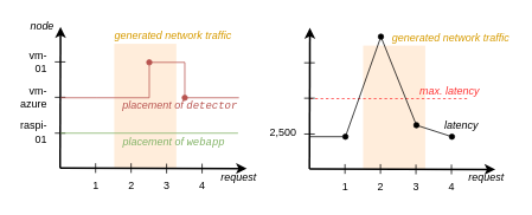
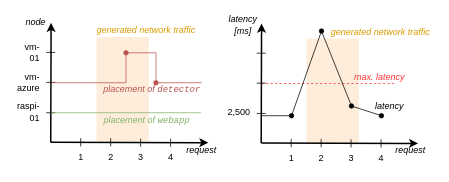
  <mxCell id="0" />
  <mxCell id="1" parent="0" />
  <mxCell id="2" value="" style="group" parent="1" vertex="1" connectable="0"><mxGeometry x="302" y="23" width="273.5" height="198" as="geometry" /></mxCell>
  <mxCell id="3" value="" style="rounded=0;whiteSpace=wrap;html=1;fillColor=#ffe6cc;strokeColor=none;opacity=70;" parent="2" vertex="1"><mxGeometry x="106" y="28" width="70" height="140" as="geometry" /></mxCell>
  <mxCell id="4" value="" style="endArrow=none;html=1;dashed=1;strokeColor=#FF3333;fontColor=#D79B00;fillColor=#f8cecc;strokeWidth=1;" parent="2" edge="1"><mxGeometry width="50" height="50" relative="1" as="geometry"><mxPoint x="46" y="88" as="sourcePoint" /><mxPoint x="226" y="88" as="targetPoint" /></mxGeometry></mxCell>
  <mxCell id="5" value="" style="endArrow=classic;html=1;strokeWidth=2;" parent="2" edge="1"><mxGeometry width="50" height="50" relative="1" as="geometry"><mxPoint x="45.5" y="167.5" as="sourcePoint" /><mxPoint x="46" y="8" as="targetPoint" /></mxGeometry></mxCell>
  <mxCell id="6" value="2,500" style="text;html=1;strokeColor=none;fillColor=none;align=right;verticalAlign=middle;whiteSpace=wrap;rounded=0;fontFamily=Helvetica;" parent="2" vertex="1"><mxGeometry x="2.5" y="117" width="30" height="20" as="geometry" /></mxCell>
  <mxCell id="7" value="" style="endArrow=none;html=1;strokeWidth=1;fontFamily=Courier New;arcSize=20;" parent="2" edge="1"><mxGeometry width="50" height="50" relative="1" as="geometry"><mxPoint x="85.5" y="173" as="sourcePoint" /><mxPoint x="85.5" y="162" as="targetPoint" /></mxGeometry></mxCell>
  <mxCell id="8" value="1" style="text;html=1;strokeColor=none;fillColor=none;align=center;verticalAlign=middle;whiteSpace=wrap;rounded=0;fontFamily=Helvetica;" parent="2" vertex="1"><mxGeometry x="75.5" y="178" width="20" height="20" as="geometry" /></mxCell>
  <mxCell id="9" value="2" style="text;html=1;strokeColor=none;fillColor=none;align=center;verticalAlign=middle;whiteSpace=wrap;rounded=0;fontFamily=Helvetica;" parent="2" vertex="1"><mxGeometry x="115.5" y="178" width="20" height="20" as="geometry" /></mxCell>
  <mxCell id="10" value="3" style="text;html=1;strokeColor=none;fillColor=none;align=center;verticalAlign=middle;whiteSpace=wrap;rounded=0;fontFamily=Helvetica;" parent="2" vertex="1"><mxGeometry x="155.5" y="178" width="20" height="20" as="geometry" /></mxCell>
  <mxCell id="11" value="4" style="text;html=1;strokeColor=none;fillColor=none;align=center;verticalAlign=middle;whiteSpace=wrap;rounded=0;fontFamily=Helvetica;" parent="2" vertex="1"><mxGeometry x="195.5" y="178" width="20" height="20" as="geometry" /></mxCell>
  <mxCell id="12" value="" style="endArrow=classic;html=1;strokeWidth=2;" parent="2" edge="1"><mxGeometry width="50" height="50" relative="1" as="geometry"><mxPoint x="45.5" y="167.5" as="sourcePoint" /><mxPoint x="255" y="168" as="targetPoint" /></mxGeometry></mxCell>
+ <mxCell id="13" value="latency [ms]" style="text;html=1;strokeColor=none;fillColor=none;align=center;verticalAlign=middle;whiteSpace=wrap;rounded=0;fontStyle=2" parent="2" vertex="1"><mxGeometry width="43" height="20" as="geometry" /></mxCell>
  <mxCell id="14" value="" style="endArrow=none;html=1;strokeWidth=1;fontFamily=Courier New;arcSize=20;" parent="2" edge="1"><mxGeometry width="50" height="50" relative="1" as="geometry"><mxPoint x="125.5" y="173" as="sourcePoint" /><mxPoint x="125.5" y="162" as="targetPoint" /></mxGeometry></mxCell>
  <mxCell id="15" value="" style="endArrow=none;html=1;strokeWidth=1;fontFamily=Courier New;arcSize=20;" parent="2" edge="1"><mxGeometry width="50" height="50" relative="1" as="geometry"><mxPoint x="205.5" y="173.5" as="sourcePoint" /><mxPoint x="205.5" y="162.5" as="targetPoint" /></mxGeometry></mxCell>
  <mxCell id="16" value="" style="endArrow=none;html=1;strokeWidth=1;fontFamily=Courier New;arcSize=20;" parent="2" edge="1"><mxGeometry width="50" height="50" relative="1" as="geometry"><mxPoint x="165.5" y="173.5" as="sourcePoint" /><mxPoint x="165.5" y="162.5" as="targetPoint" /></mxGeometry></mxCell>
  <mxCell id="17" value="" style="endArrow=none;html=1;strokeWidth=1;fontFamily=Courier New;arcSize=20;" parent="2" edge="1"><mxGeometry width="50" height="50" relative="1" as="geometry"><mxPoint x="39.5" y="128" as="sourcePoint" /><mxPoint x="51.5" y="128" as="targetPoint" /></mxGeometry></mxCell>
  <mxCell id="18" value="" style="endArrow=none;html=1;strokeWidth=1;fontFamily=Courier New;arcSize=20;" parent="2" edge="1"><mxGeometry width="50" height="50" relative="1" as="geometry"><mxPoint x="39.5" y="87.5" as="sourcePoint" /><mxPoint x="51.5" y="87.5" as="targetPoint" /></mxGeometry></mxCell>
  <mxCell id="19" value="" style="endArrow=none;html=1;strokeWidth=1;fontFamily=Courier New;arcSize=20;" parent="2" edge="1"><mxGeometry width="50" height="50" relative="1" as="geometry"><mxPoint x="39.5" y="47.5" as="sourcePoint" /><mxPoint x="51.5" y="47.5" as="targetPoint" /></mxGeometry></mxCell>
  <mxCell id="20" value="" style="endArrow=none;html=1;fontFamily=Helvetica;fontSize=10;fontColor=#82B366;startArrow=oval;startFill=1;" parent="2" edge="1"><mxGeometry width="50" height="50" relative="1" as="geometry"><mxPoint x="86" y="131" as="sourcePoint" /><mxPoint x="46" y="131" as="targetPoint" /></mxGeometry></mxCell>
  <mxCell id="21" value="" style="endArrow=none;html=1;fontFamily=Helvetica;fontSize=10;fontColor=#82B366;startArrow=oval;startFill=1;" parent="2" edge="1"><mxGeometry width="50" height="50" relative="1" as="geometry"><mxPoint x="126" y="18" as="sourcePoint" /><mxPoint x="86" y="131" as="targetPoint" /></mxGeometry></mxCell>
  <mxCell id="22" value="" style="endArrow=none;html=1;fontFamily=Helvetica;fontSize=10;fontColor=#82B366;startArrow=oval;startFill=1;" parent="2" edge="1"><mxGeometry width="50" height="50" relative="1" as="geometry"><mxPoint x="166" y="118" as="sourcePoint" /><mxPoint x="126" y="18" as="targetPoint" /></mxGeometry></mxCell>
  <mxCell id="23" value="" style="endArrow=none;html=1;fontFamily=Helvetica;fontSize=10;fontColor=#82B366;startArrow=oval;startFill=1;" parent="2" edge="1"><mxGeometry width="50" height="50" relative="1" as="geometry"><mxPoint x="206" y="131" as="sourcePoint" /><mxPoint x="166" y="118" as="targetPoint" /></mxGeometry></mxCell>
  <mxCell id="24" value="generated network traffic" style="text;html=1;align=center;verticalAlign=middle;whiteSpace=wrap;rounded=0;fontColor=#D79B00;fontStyle=2" parent="2" vertex="1"><mxGeometry x="135.5" y="10" width="138" height="20" as="geometry" /></mxCell>
  <mxCell id="25" value="max. latency" style="text;html=1;align=center;verticalAlign=middle;whiteSpace=wrap;rounded=0;fontColor=#FF3333;fontStyle=2" parent="2" vertex="1"><mxGeometry x="165.5" y="70" width="75" height="20" as="geometry" /></mxCell>
  <mxCell id="26" value="latency" style="text;html=1;align=center;verticalAlign=middle;whiteSpace=wrap;rounded=0;fontColor=#000000;fontStyle=2" parent="2" vertex="1"><mxGeometry x="192" y="109" width="50" height="20" as="geometry" /></mxCell>
  <mxCell id="27" value="request" style="text;html=1;strokeColor=none;fillColor=none;align=left;verticalAlign=middle;whiteSpace=wrap;rounded=0;fontStyle=2" parent="2" vertex="1"><mxGeometry x="223" y="167" width="29" height="20" as="geometry" /></mxCell>
  <mxCell id="28" value="" style="group" parent="1" vertex="1" connectable="0"><mxGeometry x="20" y="20" width="266.5" height="200" as="geometry" /></mxCell>
  <mxCell id="29" value="" style="rounded=0;whiteSpace=wrap;html=1;fillColor=#ffe6cc;strokeColor=none;opacity=70;" parent="28" vertex="1"><mxGeometry x="107.5" y="29" width="70" height="140" as="geometry" /></mxCell>
  <mxCell id="30" value="" style="endArrow=classic;html=1;strokeWidth=2;" parent="28" edge="1"><mxGeometry width="50" height="50" relative="1" as="geometry"><mxPoint x="46.5" y="169.5" as="sourcePoint" /><mxPoint x="47" y="10" as="targetPoint" /></mxGeometry></mxCell>
  <mxCell id="31" value="raspi-01" style="text;html=1;strokeColor=none;fillColor=none;align=right;verticalAlign=middle;whiteSpace=wrap;rounded=0;fontFamily=Helvetica;fontSize=12;" parent="28" vertex="1"><mxGeometry y="119" width="34" height="20" as="geometry" /></mxCell>
  <mxCell id="32" value="vm-01" style="text;html=1;strokeColor=none;fillColor=none;align=right;verticalAlign=middle;whiteSpace=wrap;rounded=0;fontFamily=Helvetica;fontSize=12;" parent="28" vertex="1"><mxGeometry x="10" y="40" width="24" height="20" as="geometry" /></mxCell>
  <mxCell id="33" value="vm-azure" style="text;html=1;strokeColor=none;fillColor=none;align=right;verticalAlign=middle;whiteSpace=wrap;rounded=0;fontFamily=Helvetica;fontSize=12;" parent="28" vertex="1"><mxGeometry y="80" width="34" height="20" as="geometry" /></mxCell>
  <mxCell id="34" value="" style="endArrow=none;html=1;strokeWidth=1;fontFamily=Courier New;arcSize=20;" parent="28" edge="1"><mxGeometry width="50" height="50" relative="1" as="geometry"><mxPoint x="86.5" y="175" as="sourcePoint" /><mxPoint x="86.5" y="164" as="targetPoint" /></mxGeometry></mxCell>
  <mxCell id="35" value="1" style="text;html=1;strokeColor=none;fillColor=none;align=center;verticalAlign=middle;whiteSpace=wrap;rounded=0;fontFamily=Helvetica;" parent="28" vertex="1"><mxGeometry x="76.5" y="180" width="20" height="20" as="geometry" /></mxCell>
  <mxCell id="36" value="2" style="text;html=1;strokeColor=none;fillColor=none;align=center;verticalAlign=middle;whiteSpace=wrap;rounded=0;fontFamily=Helvetica;" parent="28" vertex="1"><mxGeometry x="116.5" y="180" width="20" height="20" as="geometry" /></mxCell>
  <mxCell id="37" value="3" style="text;html=1;strokeColor=none;fillColor=none;align=center;verticalAlign=middle;whiteSpace=wrap;rounded=0;fontFamily=Helvetica;" parent="28" vertex="1"><mxGeometry x="156.5" y="180" width="20" height="20" as="geometry" /></mxCell>
  <mxCell id="38" value="4" style="text;html=1;strokeColor=none;fillColor=none;align=center;verticalAlign=middle;whiteSpace=wrap;rounded=0;fontFamily=Helvetica;" parent="28" vertex="1"><mxGeometry x="196.5" y="180" width="20" height="20" as="geometry" /></mxCell>
  <mxCell id="39" value="" style="endArrow=classic;html=1;strokeWidth=2;" parent="28" edge="1"><mxGeometry width="50" height="50" relative="1" as="geometry"><mxPoint x="46.5" y="169.5" as="sourcePoint" /><mxPoint x="257" y="170" as="targetPoint" /></mxGeometry></mxCell>
  <mxCell id="40" value="node" style="text;html=1;strokeColor=none;fillColor=none;align=center;verticalAlign=middle;whiteSpace=wrap;rounded=0;fontStyle=2" parent="28" vertex="1"><mxGeometry x="9.5" width="33" height="20" as="geometry" /></mxCell>
  <mxCell id="41" value="request" style="text;html=1;strokeColor=none;fillColor=none;align=left;verticalAlign=middle;whiteSpace=wrap;rounded=0;fontStyle=2" parent="28" vertex="1"><mxGeometry x="225.5" y="170" width="29" height="20" as="geometry" /></mxCell>
  <mxCell id="42" value="" style="endArrow=none;html=1;strokeWidth=1;fontFamily=Courier New;arcSize=20;" parent="28" edge="1"><mxGeometry width="50" height="50" relative="1" as="geometry"><mxPoint x="126.5" y="175" as="sourcePoint" /><mxPoint x="126.5" y="164" as="targetPoint" /></mxGeometry></mxCell>
  <mxCell id="43" value="" style="endArrow=none;html=1;strokeWidth=1;fontFamily=Courier New;arcSize=20;" parent="28" edge="1"><mxGeometry width="50" height="50" relative="1" as="geometry"><mxPoint x="206.5" y="175.5" as="sourcePoint" /><mxPoint x="206.5" y="164.5" as="targetPoint" /></mxGeometry></mxCell>
  <mxCell id="44" value="" style="endArrow=none;html=1;strokeWidth=1;fontFamily=Courier New;arcSize=20;" parent="28" edge="1"><mxGeometry width="50" height="50" relative="1" as="geometry"><mxPoint x="166.5" y="175.5" as="sourcePoint" /><mxPoint x="166.5" y="164.5" as="targetPoint" /></mxGeometry></mxCell>
  <mxCell id="45" value="" style="endArrow=none;html=1;strokeWidth=1;fontFamily=Courier New;arcSize=20;" parent="28" edge="1"><mxGeometry width="50" height="50" relative="1" as="geometry"><mxPoint x="40.5" y="89.5" as="sourcePoint" /><mxPoint x="52.5" y="89.5" as="targetPoint" /></mxGeometry></mxCell>
  <mxCell id="46" value="" style="endArrow=none;html=1;strokeWidth=1;fontFamily=Courier New;arcSize=20;" parent="28" edge="1"><mxGeometry width="50" height="50" relative="1" as="geometry"><mxPoint x="40.5" y="49.5" as="sourcePoint" /><mxPoint x="52.5" y="49.5" as="targetPoint" /></mxGeometry></mxCell>
  <mxCell id="47" value="" style="endArrow=none;html=1;strokeWidth=1;fontFamily=Courier New;startArrow=oval;startFill=1;strokeColor=#b85450;fillColor=#f8cecc;rounded=0;" parent="28" edge="1"><mxGeometry width="50" height="50" relative="1" as="geometry"><mxPoint x="47" y="90" as="sourcePoint" /><mxPoint x="47" y="90" as="targetPoint" /><Array as="points" /></mxGeometry></mxCell>
  <mxCell id="48" value="" style="endArrow=none;html=1;strokeWidth=1;fontFamily=Courier New;arcSize=20;" parent="28" edge="1"><mxGeometry width="50" height="50" relative="1" as="geometry"><mxPoint x="40.5" y="130" as="sourcePoint" /><mxPoint x="52.5" y="130" as="targetPoint" /></mxGeometry></mxCell>
  <mxCell id="49" value="" style="endArrow=none;html=1;strokeWidth=1;fontFamily=Courier New;startArrow=oval;startFill=1;strokeColor=#82b366;fillColor=#d5e8d4;rounded=0;" parent="28" edge="1"><mxGeometry width="50" height="50" relative="1" as="geometry"><mxPoint x="47" y="130" as="sourcePoint" /><mxPoint x="47" y="130" as="targetPoint" /><Array as="points" /></mxGeometry></mxCell>
  <mxCell id="50" value="" style="endArrow=none;html=1;strokeWidth=1;fontFamily=Courier New;startArrow=oval;startFill=1;strokeColor=#b85450;fillColor=#f8cecc;rounded=0;" parent="28" edge="1"><mxGeometry width="50" height="50" relative="1" as="geometry"><mxPoint x="187" y="90" as="sourcePoint" /><mxPoint x="187" y="50" as="targetPoint" /><Array as="points" /></mxGeometry></mxCell>
  <mxCell id="51" value="" style="endArrow=none;html=1;strokeWidth=1;fontFamily=Courier New;startArrow=none;startFill=0;strokeColor=#b85450;fillColor=#f8cecc;rounded=0;" parent="28" edge="1"><mxGeometry width="50" height="50" relative="1" as="geometry"><mxPoint x="248" y="90" as="sourcePoint" /><mxPoint x="187" y="90" as="targetPoint" /><Array as="points" /></mxGeometry></mxCell>
  <mxCell id="52" value="" style="endArrow=none;html=1;strokeWidth=1;fontFamily=Courier New;startArrow=none;startFill=0;strokeColor=#b85450;fillColor=#f8cecc;rounded=0;" parent="28" edge="1"><mxGeometry width="50" height="50" relative="1" as="geometry"><mxPoint x="127" y="90" as="sourcePoint" /><mxPoint x="47" y="90" as="targetPoint" /><Array as="points"><mxPoint x="87" y="90" /></Array></mxGeometry></mxCell>
  <mxCell id="53" value="" style="endArrow=none;html=1;strokeWidth=1;fontFamily=Courier New;startArrow=oval;startFill=1;strokeColor=#b85450;fillColor=#f8cecc;rounded=0;" parent="28" edge="1"><mxGeometry width="50" height="50" relative="1" as="geometry"><mxPoint x="147" y="50" as="sourcePoint" /><mxPoint x="127" y="90" as="targetPoint" /><Array as="points"><mxPoint x="147" y="90" /></Array></mxGeometry></mxCell>
  <mxCell id="54" value="placement of &lt;font face=&quot;Courier New&quot; style=&quot;font-size: 12px;&quot;&gt;detector&lt;/font&gt;" style="text;html=1;strokeColor=none;fillColor=none;align=center;verticalAlign=middle;whiteSpace=wrap;rounded=0;fontColor=#B85450;fontStyle=2;fontSize=12;" parent="28" vertex="1"><mxGeometry x="115.5" y="89" width="132" height="20" as="geometry" /></mxCell>
  <mxCell id="55" value="placement of &lt;font face=&quot;Courier New&quot; style=&quot;font-size: 12px;&quot;&gt;webapp&lt;/font&gt;" style="text;html=1;strokeColor=none;fillColor=none;align=center;verticalAlign=middle;whiteSpace=wrap;rounded=0;fontColor=#82B366;fontStyle=2;fontSize=12;" parent="28" vertex="1"><mxGeometry x="113.5" y="130" width="122" height="20" as="geometry" /></mxCell>
  <mxCell id="56" value="" style="endArrow=none;html=1;strokeWidth=1;fontFamily=Courier New;startArrow=none;startFill=0;strokeColor=#82b366;fillColor=#d5e8d4;rounded=0;" parent="28" edge="1"><mxGeometry width="50" height="50" relative="1" as="geometry"><mxPoint x="247" y="130" as="sourcePoint" /><mxPoint x="47" y="130" as="targetPoint" /><Array as="points" /></mxGeometry></mxCell>
  <mxCell id="57" value="generated network traffic" style="text;html=1;align=center;verticalAlign=middle;whiteSpace=wrap;rounded=0;fontColor=#D79B00;fontStyle=2" parent="28" vertex="1"><mxGeometry x="98.5" y="10" width="150" height="20" as="geometry" /></mxCell>
  <mxCell id="58" value="" style="endArrow=none;html=1;strokeWidth=1;fontFamily=Courier New;startArrow=none;startFill=0;strokeColor=#b85450;fillColor=#f8cecc;rounded=0;" parent="28" edge="1"><mxGeometry width="50" height="50" relative="1" as="geometry"><mxPoint x="187" y="50" as="sourcePoint" /><mxPoint x="147" y="50" as="targetPoint" /><Array as="points" /></mxGeometry></mxCell>
